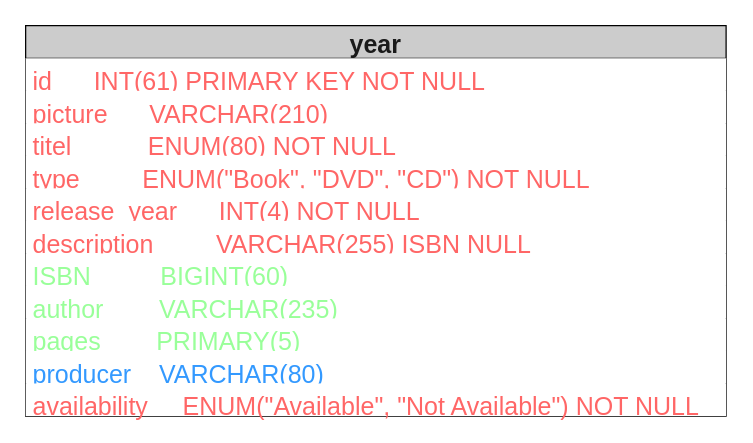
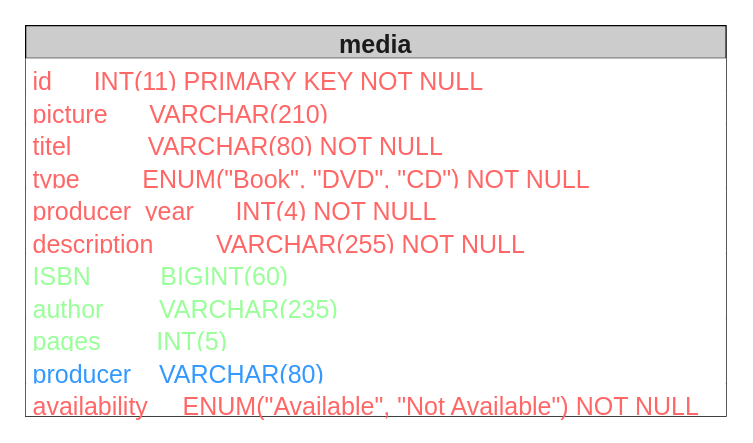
  <mxCell id="0" />
  <mxCell id="1" parent="0" />
- <mxCell id="2" value="year" style="swimlane;fontStyle=1;childLayout=stackLayout;horizontal=1;startSize=26;fillColor=#CCCCCC;horizontalStack=0;resizeParent=1;resizeParentMax=0;resizeLast=0;collapsible=1;marginBottom=0;fontSize=20;fontColor=#1A1A1A;" parent="1" vertex="1"><mxGeometry x="20" y="20" width="560" height="312" as="geometry" /></mxCell>
- <mxCell id="3" value="id      INT(61) PRIMARY KEY NOT NULL" style="text;strokeColor=none;fillColor=default;align=left;verticalAlign=top;spacingLeft=4;spacingRight=4;overflow=hidden;rotatable=0;points=[[0,0.5],[1,0.5]];portConstraint=eastwest;fontSize=20;fontColor=#FF6666;" parent="2" vertex="1"><mxGeometry y="26" width="560" height="26" as="geometry" /></mxCell>
+ <mxCell id="2" value="media" style="swimlane;fontStyle=1;childLayout=stackLayout;horizontal=1;startSize=26;fillColor=#CCCCCC;horizontalStack=0;resizeParent=1;resizeParentMax=0;resizeLast=0;collapsible=1;marginBottom=0;fontSize=20;fontColor=#1A1A1A;" parent="1" vertex="1"><mxGeometry x="20" y="20" width="560" height="312" as="geometry" /></mxCell>
+ <mxCell id="3" value="id      INT(11) PRIMARY KEY NOT NULL" style="text;strokeColor=none;fillColor=default;align=left;verticalAlign=top;spacingLeft=4;spacingRight=4;overflow=hidden;rotatable=0;points=[[0,0.5],[1,0.5]];portConstraint=eastwest;fontSize=20;fontColor=#FF6666;" parent="2" vertex="1"><mxGeometry y="26" width="560" height="26" as="geometry" /></mxCell>
  <mxCell id="4" value="picture      VARCHAR(210) " style="text;strokeColor=none;fillColor=default;align=left;verticalAlign=top;spacingLeft=4;spacingRight=4;overflow=hidden;rotatable=0;points=[[0,0.5],[1,0.5]];portConstraint=eastwest;fontSize=20;fontColor=#FF6666;" parent="2" vertex="1"><mxGeometry y="52" width="560" height="26" as="geometry" /></mxCell>
- <mxCell id="5" value="titel           ENUM(80) NOT NULL" style="text;strokeColor=none;fillColor=default;align=left;verticalAlign=top;spacingLeft=4;spacingRight=4;overflow=hidden;rotatable=0;points=[[0,0.5],[1,0.5]];portConstraint=eastwest;fontSize=20;fontColor=#FF6666;" parent="2" vertex="1"><mxGeometry y="78" width="560" height="26" as="geometry" /></mxCell>
+ <mxCell id="5" value="titel           VARCHAR(80) NOT NULL" style="text;strokeColor=none;fillColor=default;align=left;verticalAlign=top;spacingLeft=4;spacingRight=4;overflow=hidden;rotatable=0;points=[[0,0.5],[1,0.5]];portConstraint=eastwest;fontSize=20;fontColor=#FF6666;" parent="2" vertex="1"><mxGeometry y="78" width="560" height="26" as="geometry" /></mxCell>
  <mxCell id="6" value="type         ENUM(&quot;Book&quot;, &quot;DVD&quot;, &quot;CD&quot;) NOT NULL" style="text;strokeColor=none;fillColor=default;align=left;verticalAlign=top;spacingLeft=4;spacingRight=4;overflow=hidden;rotatable=0;points=[[0,0.5],[1,0.5]];portConstraint=eastwest;fontSize=20;fontColor=#FF6666;" vertex="1" parent="2"><mxGeometry y="104" width="560" height="26" as="geometry" /></mxCell>
- <mxCell id="7" value="release_year      INT(4) NOT NULL" style="text;strokeColor=none;fillColor=default;align=left;verticalAlign=top;spacingLeft=4;spacingRight=4;overflow=hidden;rotatable=0;points=[[0,0.5],[1,0.5]];portConstraint=eastwest;fontSize=20;fontColor=#FF6666;" vertex="1" parent="2"><mxGeometry y="130" width="560" height="26" as="geometry" /></mxCell>
- <mxCell id="8" value="description         VARCHAR(255) ISBN NULL" style="text;strokeColor=none;fillColor=default;align=left;verticalAlign=top;spacingLeft=4;spacingRight=4;overflow=hidden;rotatable=0;points=[[0,0.5],[1,0.5]];portConstraint=eastwest;fontSize=20;fontColor=#FF6666;" vertex="1" parent="2"><mxGeometry y="156" width="560" height="26" as="geometry" /></mxCell>
+ <mxCell id="7" value="producer_year      INT(4) NOT NULL" style="text;strokeColor=none;fillColor=default;align=left;verticalAlign=top;spacingLeft=4;spacingRight=4;overflow=hidden;rotatable=0;points=[[0,0.5],[1,0.5]];portConstraint=eastwest;fontSize=20;fontColor=#FF6666;" vertex="1" parent="2"><mxGeometry y="130" width="560" height="26" as="geometry" /></mxCell>
+ <mxCell id="8" value="description         VARCHAR(255) NOT NULL" style="text;strokeColor=none;fillColor=default;align=left;verticalAlign=top;spacingLeft=4;spacingRight=4;overflow=hidden;rotatable=0;points=[[0,0.5],[1,0.5]];portConstraint=eastwest;fontSize=20;fontColor=#FF6666;" vertex="1" parent="2"><mxGeometry y="156" width="560" height="26" as="geometry" /></mxCell>
  <mxCell id="9" value="ISBN          BIGINT(60)" style="text;strokeColor=none;fillColor=default;align=left;verticalAlign=top;spacingLeft=4;spacingRight=4;overflow=hidden;rotatable=0;points=[[0,0.5],[1,0.5]];portConstraint=eastwest;fontSize=20;fontColor=#99FF99;" vertex="1" parent="2"><mxGeometry y="182" width="560" height="26" as="geometry" /></mxCell>
  <mxCell id="10" value="author        VARCHAR(235)" style="text;strokeColor=none;fillColor=default;align=left;verticalAlign=top;spacingLeft=4;spacingRight=4;overflow=hidden;rotatable=0;points=[[0,0.5],[1,0.5]];portConstraint=eastwest;fontSize=20;fontColor=#99FF99;" vertex="1" parent="2"><mxGeometry y="208" width="560" height="26" as="geometry" /></mxCell>
- <mxCell id="11" value="pages        PRIMARY(5)" style="text;strokeColor=none;fillColor=default;align=left;verticalAlign=top;spacingLeft=4;spacingRight=4;overflow=hidden;rotatable=0;points=[[0,0.5],[1,0.5]];portConstraint=eastwest;fontSize=20;fontColor=#99FF99;" vertex="1" parent="2"><mxGeometry y="234" width="560" height="26" as="geometry" /></mxCell>
+ <mxCell id="11" value="pages        INT(5)" style="text;strokeColor=none;fillColor=default;align=left;verticalAlign=top;spacingLeft=4;spacingRight=4;overflow=hidden;rotatable=0;points=[[0,0.5],[1,0.5]];portConstraint=eastwest;fontSize=20;fontColor=#99FF99;" vertex="1" parent="2"><mxGeometry y="234" width="560" height="26" as="geometry" /></mxCell>
  <mxCell id="12" value="producer    VARCHAR(80)" style="text;strokeColor=none;fillColor=default;align=left;verticalAlign=top;spacingLeft=4;spacingRight=4;overflow=hidden;rotatable=0;points=[[0,0.5],[1,0.5]];portConstraint=eastwest;fontSize=20;fontColor=#3399FF;" vertex="1" parent="2"><mxGeometry y="260" width="560" height="26" as="geometry" /></mxCell>
  <mxCell id="13" value="availability     ENUM(&quot;Available&quot;, &quot;Not Available&quot;) NOT NULL" style="text;strokeColor=none;fillColor=default;align=left;verticalAlign=top;spacingLeft=4;spacingRight=4;overflow=hidden;rotatable=0;points=[[0,0.5],[1,0.5]];portConstraint=eastwest;fontSize=20;fontColor=#FF6666;" vertex="1" parent="2"><mxGeometry y="286" width="560" height="26" as="geometry" /></mxCell>
